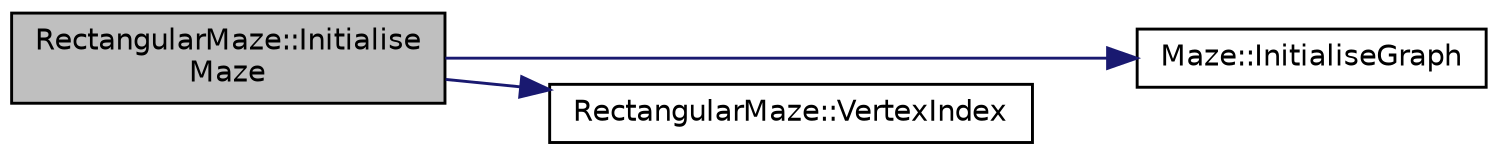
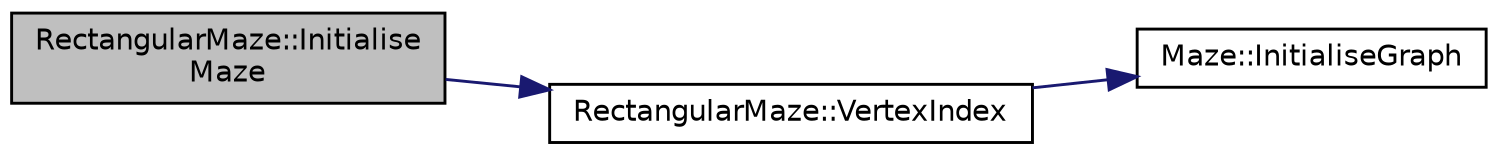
  digraph {
    rankdir=LR
    node [color=black fillcolor=white fontname=Helvetica fontsize=10 shape=record style=filled]
    edge [color=midnightblue fontname=Helvetica fontsize=10 labelfontname=Helvetica labelfontsize=10 style=solid]
    n1 [fillcolor=grey75 fontcolor=black height=0.2 label="RectangularMaze::Initialise\lMaze" width=0.4]
    n2 [height=0.2 label="Maze::InitialiseGraph" width=0.4]
    n3 [height=0.2 label="RectangularMaze::VertexIndex" width=0.4]
-   n1 -> n2
+   n3 -> n2
    n1 -> n3
  }
